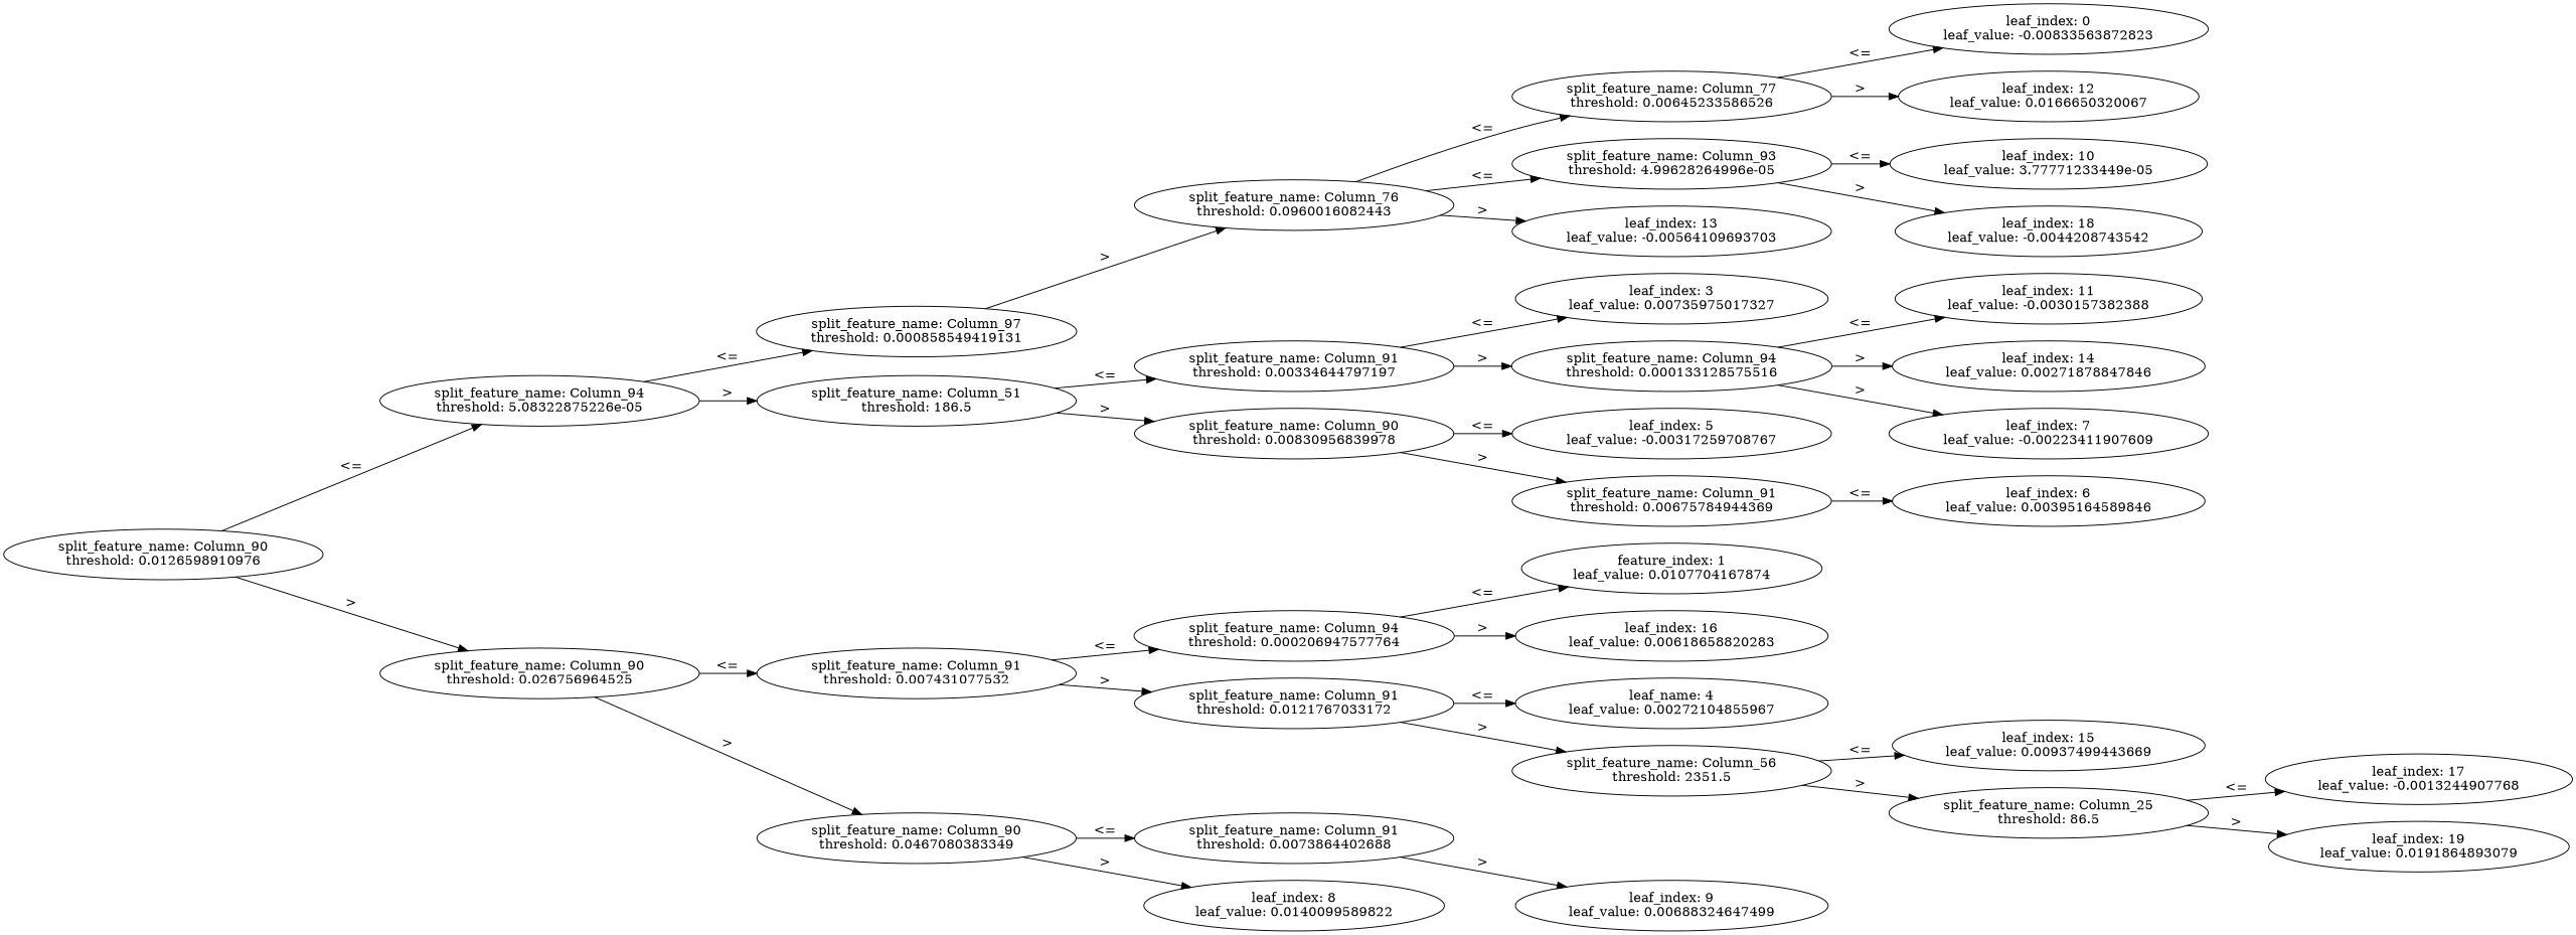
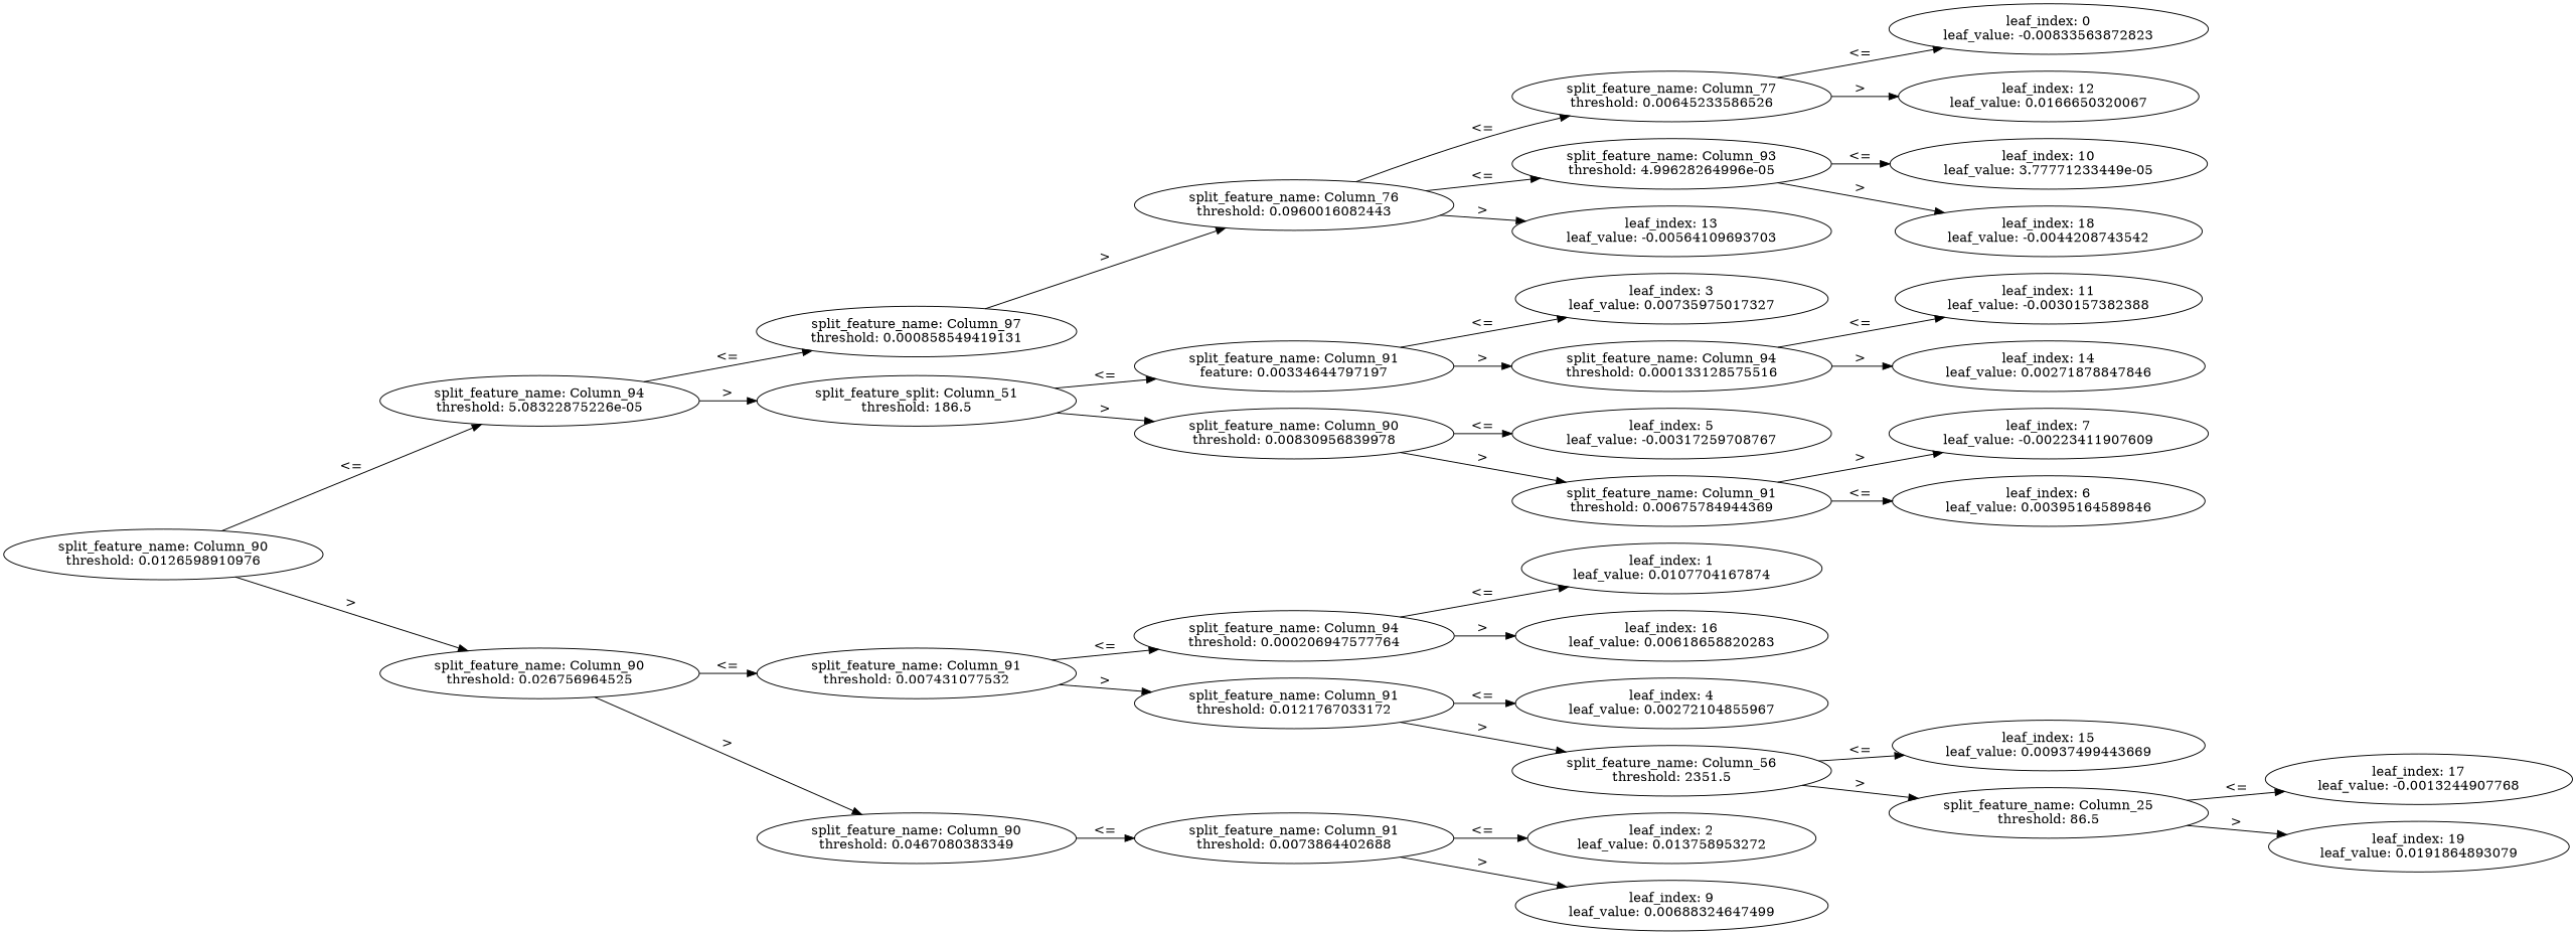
  digraph {
    rankdir=LR
    n1 [label="split_feature_name: Column_90\nthreshold: 0.0126598910976"]
    n2 [label="split_feature_name: Column_94\nthreshold: 5.08322875226e-05"]
    n3 [label="split_feature_name: Column_90\nthreshold: 0.026756964525"]
    n4 [label="split_feature_name: Column_97\nthreshold: 0.000858549419131"]
-   n5 [label="split_feature_name: Column_51\nthreshold: 186.5"]
+   n5 [label="split_feature_split: Column_51\nthreshold: 186.5"]
    n6 [label="split_feature_name: Column_91\nthreshold: 0.007431077532"]
    n7 [label="split_feature_name: Column_90\nthreshold: 0.0467080383349"]
    n8 [label="split_feature_name: Column_76\nthreshold: 0.0960016082443"]
-   n9 [label="split_feature_name: Column_91\nthreshold: 0.00334644797197"]
+   n9 [label="split_feature_name: Column_91\nfeature: 0.00334644797197"]
    n10 [label="split_feature_name: Column_90\nthreshold: 0.00830956839978"]
    n11 [label="split_feature_name: Column_77\nthreshold: 0.00645233586526"]
    n12 [label="leaf_index: 0\nleaf_value: -0.00833563872823"]
    n13 [label="leaf_index: 12\nleaf_value: 0.0166650320067"]
    n14 [label="split_feature_name: Column_93\nthreshold: 4.99628264996e-05"]
    n15 [label="leaf_index: 13\nleaf_value: -0.00564109693703"]
    n16 [label="leaf_index: 10\nleaf_value: 3.77771233449e-05"]
    n17 [label="leaf_index: 18\nleaf_value: -0.0044208743542"]
    n18 [label="leaf_index: 3\nleaf_value: 0.00735975017327"]
    n19 [label="split_feature_name: Column_94\nthreshold: 0.000133128575516"]
    n20 [label="leaf_index: 5\nleaf_value: -0.00317259708767"]
    n21 [label="split_feature_name: Column_91\nthreshold: 0.00675784944369"]
    n22 [label="leaf_index: 11\nleaf_value: -0.0030157382388"]
    n23 [label="leaf_index: 14\nleaf_value: 0.00271878847846"]
    n24 [label="leaf_index: 6\nleaf_value: 0.00395164589846"]
    n25 [label="leaf_index: 7\nleaf_value: -0.00223411907609"]
    n26 [label="split_feature_name: Column_94\nthreshold: 0.000206947577764"]
    n27 [label="split_feature_name: Column_91\nthreshold: 0.0121767033172"]
    n28 [label="split_feature_name: Column_91\nthreshold: 0.0073864402688"]
-   n29 [label="leaf_index: 8\nleaf_value: 0.0140099589822"]
-   n30 [label="feature_index: 1\nleaf_value: 0.0107704167874"]
+   n30 [label="leaf_index: 1\nleaf_value: 0.0107704167874"]
    n31 [label="leaf_index: 16\nleaf_value: 0.00618658820283"]
-   n32 [label="leaf_name: 4\nleaf_value: 0.00272104855967"]
+   n32 [label="leaf_index: 4\nleaf_value: 0.00272104855967"]
    n33 [label="split_feature_name: Column_56\nthreshold: 2351.5"]
    n34 [label="leaf_index: 15\nleaf_value: 0.00937499443669"]
    n35 [label="split_feature_name: Column_25\nthreshold: 86.5"]
    n36 [label="leaf_index: 17\nleaf_value: -0.0013244907768"]
    n37 [label="leaf_index: 19\nleaf_value: 0.0191864893079"]
+   n38 [label="leaf_index: 2\nleaf_value: 0.013758953272"]
    n39 [label="leaf_index: 9\nleaf_value: 0.00688324647499"]
    n1 -> n2 [label="<="]
    n1 -> n3 [label=">"]
    n2 -> n4 [label="<="]
    n2 -> n5 [label=">"]
    n3 -> n6 [label="<="]
    n3 -> n7 [label=">"]
    n4 -> n8 [label=">"]
    n5 -> n9 [label="<="]
    n5 -> n10 [label=">"]
    n6 -> n26 [label="<="]
    n6 -> n27 [label=">"]
    n7 -> n28 [label="<="]
-   n7 -> n29 [label=">"]
    n8 -> n11 [label="<="]
    n8 -> n14 [label="<="]
    n8 -> n15 [label=">"]
    n9 -> n18 [label="<="]
    n9 -> n19 [label=">"]
    n10 -> n20 [label="<="]
    n10 -> n21 [label=">"]
    n11 -> n12 [label="<="]
    n11 -> n13 [label=">"]
    n14 -> n16 [label="<="]
    n14 -> n17 [label=">"]
    n19 -> n22 [label="<="]
    n19 -> n23 [label=">"]
    n21 -> n24 [label="<="]
-   n19 -> n25 [label=">"]
+   n21 -> n25 [label=">"]
    n26 -> n30 [label="<="]
    n26 -> n31 [label=">"]
    n27 -> n32 [label="<="]
    n27 -> n33 [label=">"]
+   n28 -> n38 [label="<="]
    n28 -> n39 [label=">"]
    n33 -> n34 [label="<="]
    n33 -> n35 [label=">"]
    n35 -> n36 [label="<="]
    n35 -> n37 [label=">"]
  }
